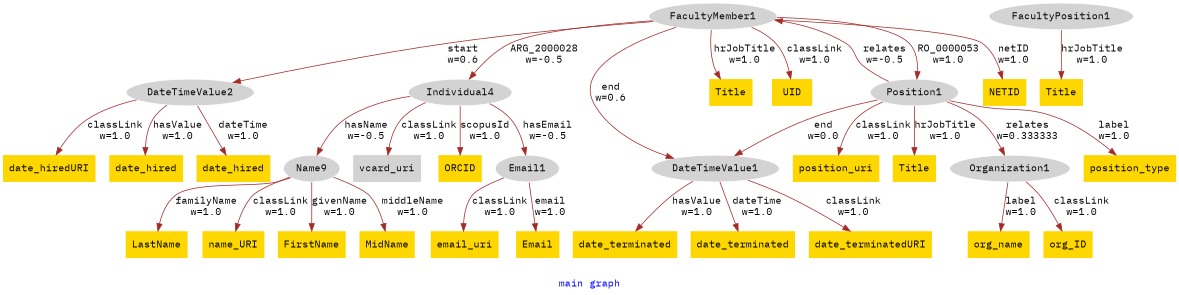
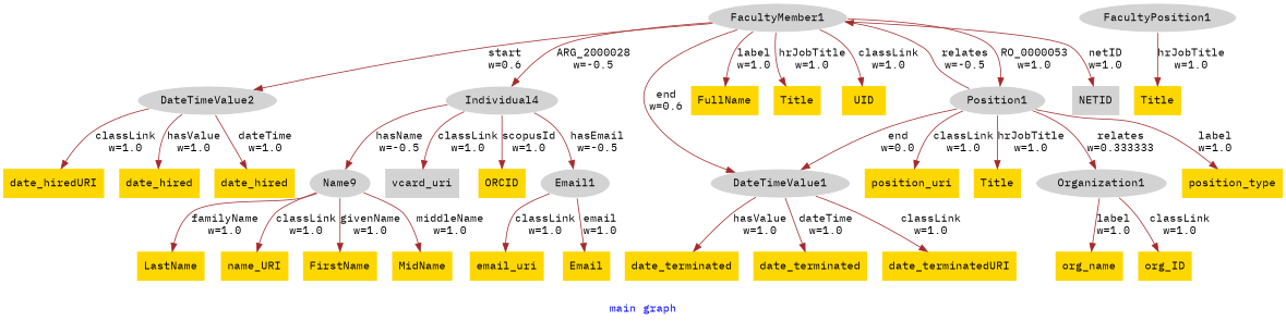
  digraph {
    fontcolor=blue
    fontname="IBM Plex Mono"
    label="main graph"
    remincross=true
    node [fillcolor=gold fontname="IBM Plex Mono" style=filled shape=plaintext]
    edge [color=brown fontcolor=black fontname="IBM Plex Mono"]
    n1 [color=white fillcolor=lightgray label=FacultyMember1 shape=""]
    n2 [color=white fillcolor=lightgray label=DateTimeValue2 shape=""]
    n3 [color=white fillcolor=lightgray label=DateTimeValue1 shape=""]
    n4 [color=white fillcolor=lightgray label=Individual4 shape=""]
+   n5 [label=FullName]
    n6 [label=Title]
    n7 [label=UID]
    n8 [color=white fillcolor=lightgray label=Position1 shape=""]
-   n9 [label=NETID]
+   n9 [fillcolor=lightgray label=NETID]
    n10 [label=date_hired]
    n11 [label=date_hiredURI]
    n12 [label=date_hired]
    n13 [label=date_terminated]
    n14 [label=date_terminatedURI]
    n15 [label=date_terminated]
    n16 [color=white fillcolor=lightgray label=Email1 shape=""]
    n17 [color=white fillcolor=lightgray label=Name9 shape=""]
    n18 [fillcolor=lightgray label=vcard_uri]
    n19 [label=ORCID]
    n20 [color=white fillcolor=lightgray label=Organization1 shape=""]
    n21 [label=position_type]
    n22 [label=position_uri]
    n23 [label=Title]
    n24 [label=Email]
    n25 [label=email_uri]
    n26 [label=FirstName]
    n27 [label=MidName]
    n28 [label=LastName]
    n29 [label=name_URI]
    n30 [color=white fillcolor=lightgray label=FacultyPosition1 shape=""]
    n31 [label=Title]
    n32 [label=org_ID]
    n33 [label=org_name]
    n1 -> n2 [label="start\nw=0.6"]
    n1 -> n3 [label="end\nw=0.6"]
    n1 -> n4 [label="ARG_2000028\nw=-0.5"]
+   n1 -> n5 [label="label\nw=1.0"]
    n1 -> n6 [label="hrJobTitle\nw=1.0"]
    n1 -> n7 [label="classLink\nw=1.0"]
    n1 -> n8 [label="RO_0000053\nw=1.0"]
    n1 -> n9 [label="netID\nw=1.0"]
    n2 -> n10 [label="dateTime\nw=1.0"]
    n2 -> n11 [label="classLink\nw=1.0"]
    n2 -> n12 [label="hasValue\nw=1.0"]
    n3 -> n13 [label="dateTime\nw=1.0"]
    n3 -> n14 [label="classLink\nw=1.0"]
    n3 -> n15 [label="hasValue\nw=1.0"]
    n4 -> n16 [label="hasEmail\nw=-0.5"]
    n4 -> n17 [label="hasName\nw=-0.5"]
    n4 -> n18 [label="classLink\nw=1.0"]
    n4 -> n19 [label="scopusId\nw=1.0"]
    n8 -> n1 [label="relates\nw=-0.5"]
    n8 -> n3 [label="end\nw=0.0"]
    n8 -> n20 [label="relates\nw=0.333333"]
    n8 -> n21 [label="label\nw=1.0"]
    n8 -> n22 [label="classLink\nw=1.0"]
    n8 -> n23 [label="hrJobTitle\nw=1.0"]
    n16 -> n24 [label="email\nw=1.0"]
    n16 -> n25 [label="classLink\nw=1.0"]
    n17 -> n26 [label="givenName\nw=1.0"]
    n17 -> n27 [label="middleName\nw=1.0"]
    n17 -> n28 [label="familyName\nw=1.0"]
    n17 -> n29 [label="classLink\nw=1.0"]
    n20 -> n32 [label="classLink\nw=1.0"]
    n20 -> n33 [label="label\nw=1.0"]
    n30 -> n31 [label="hrJobTitle\nw=1.0"]
  }
